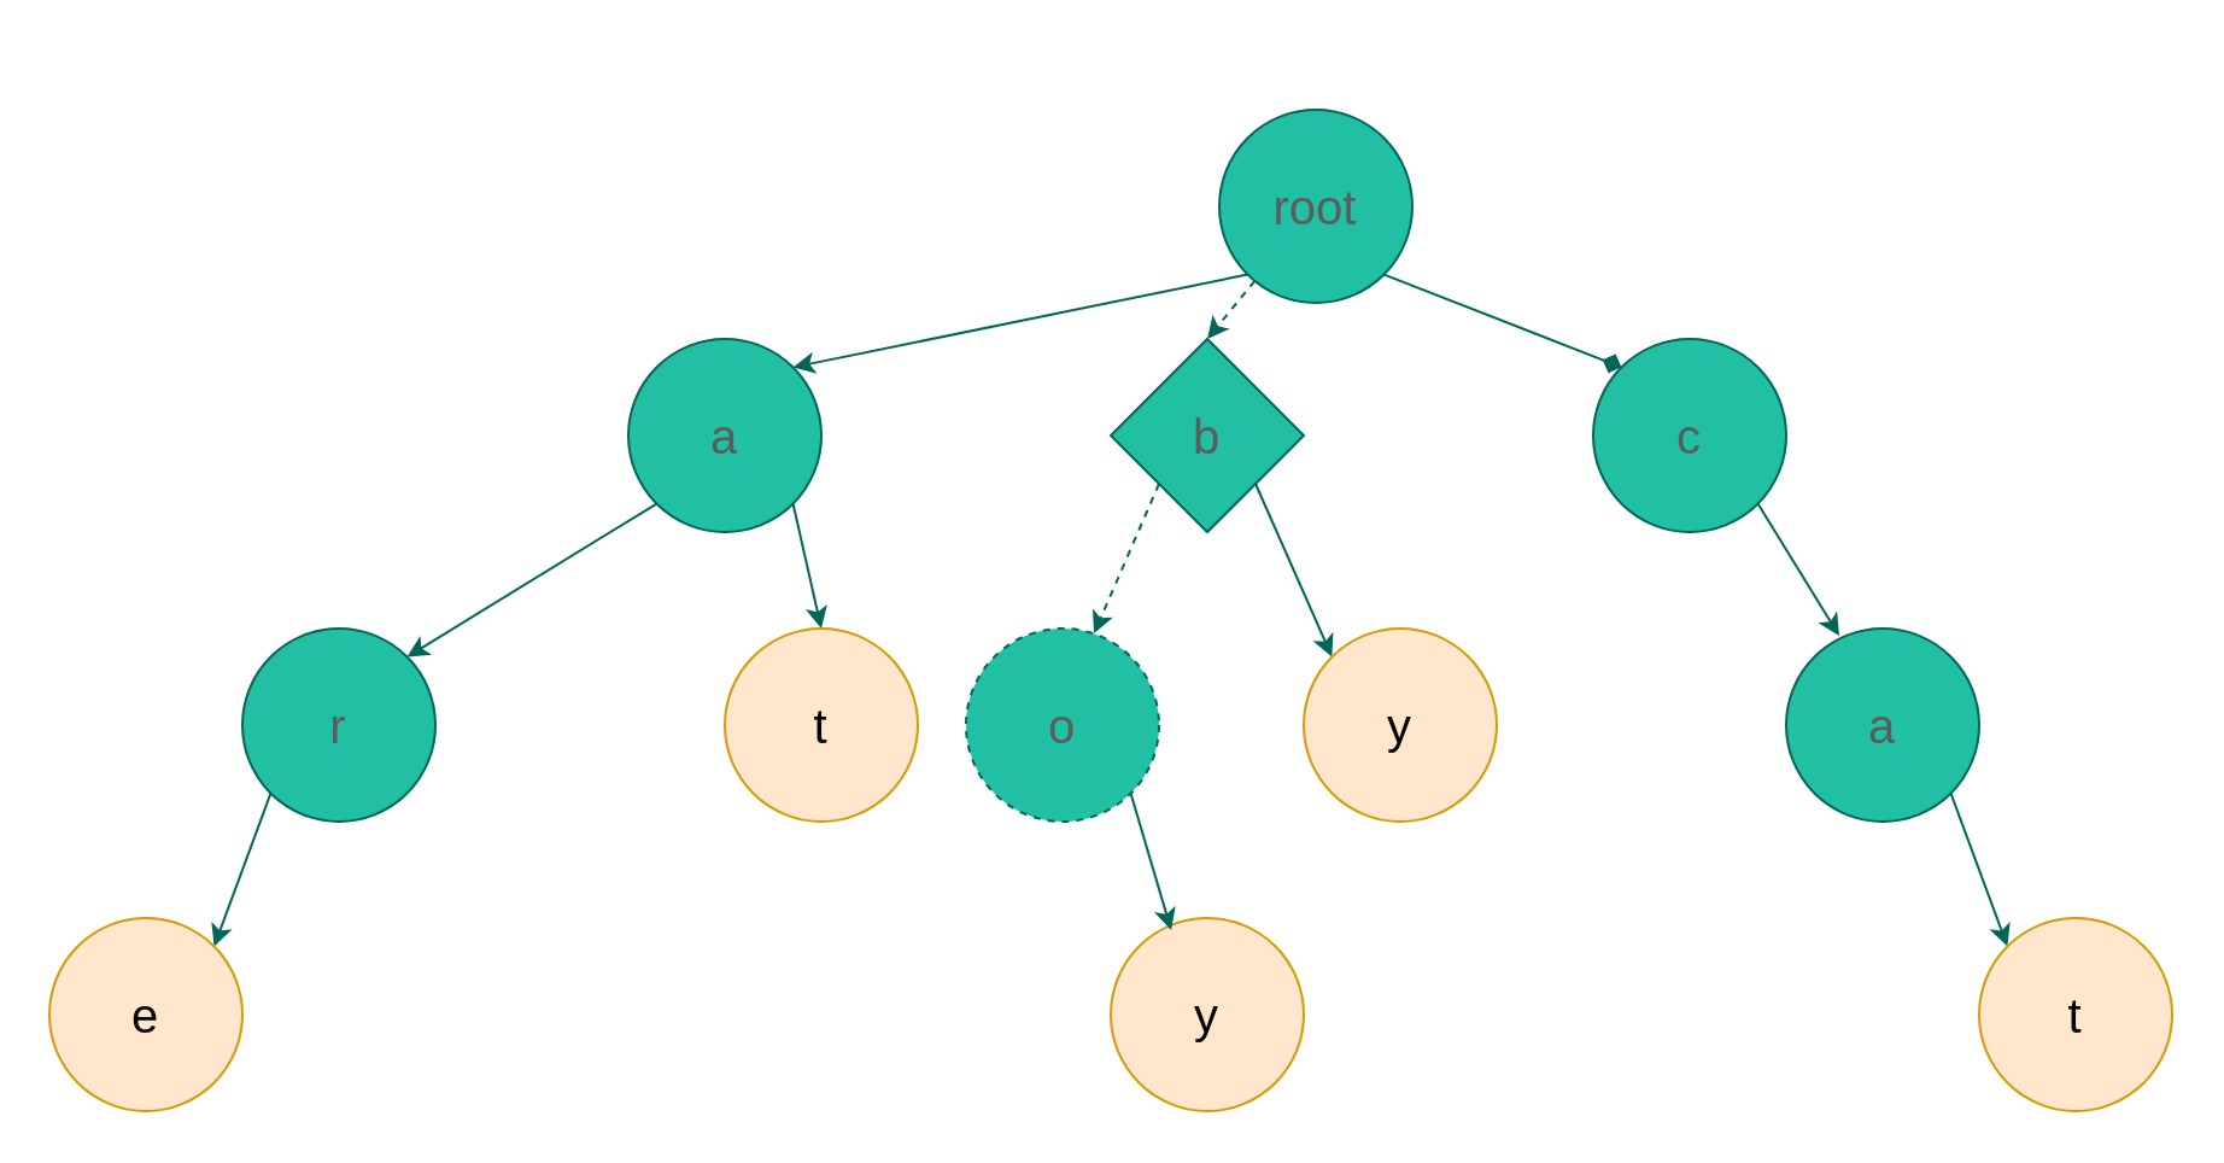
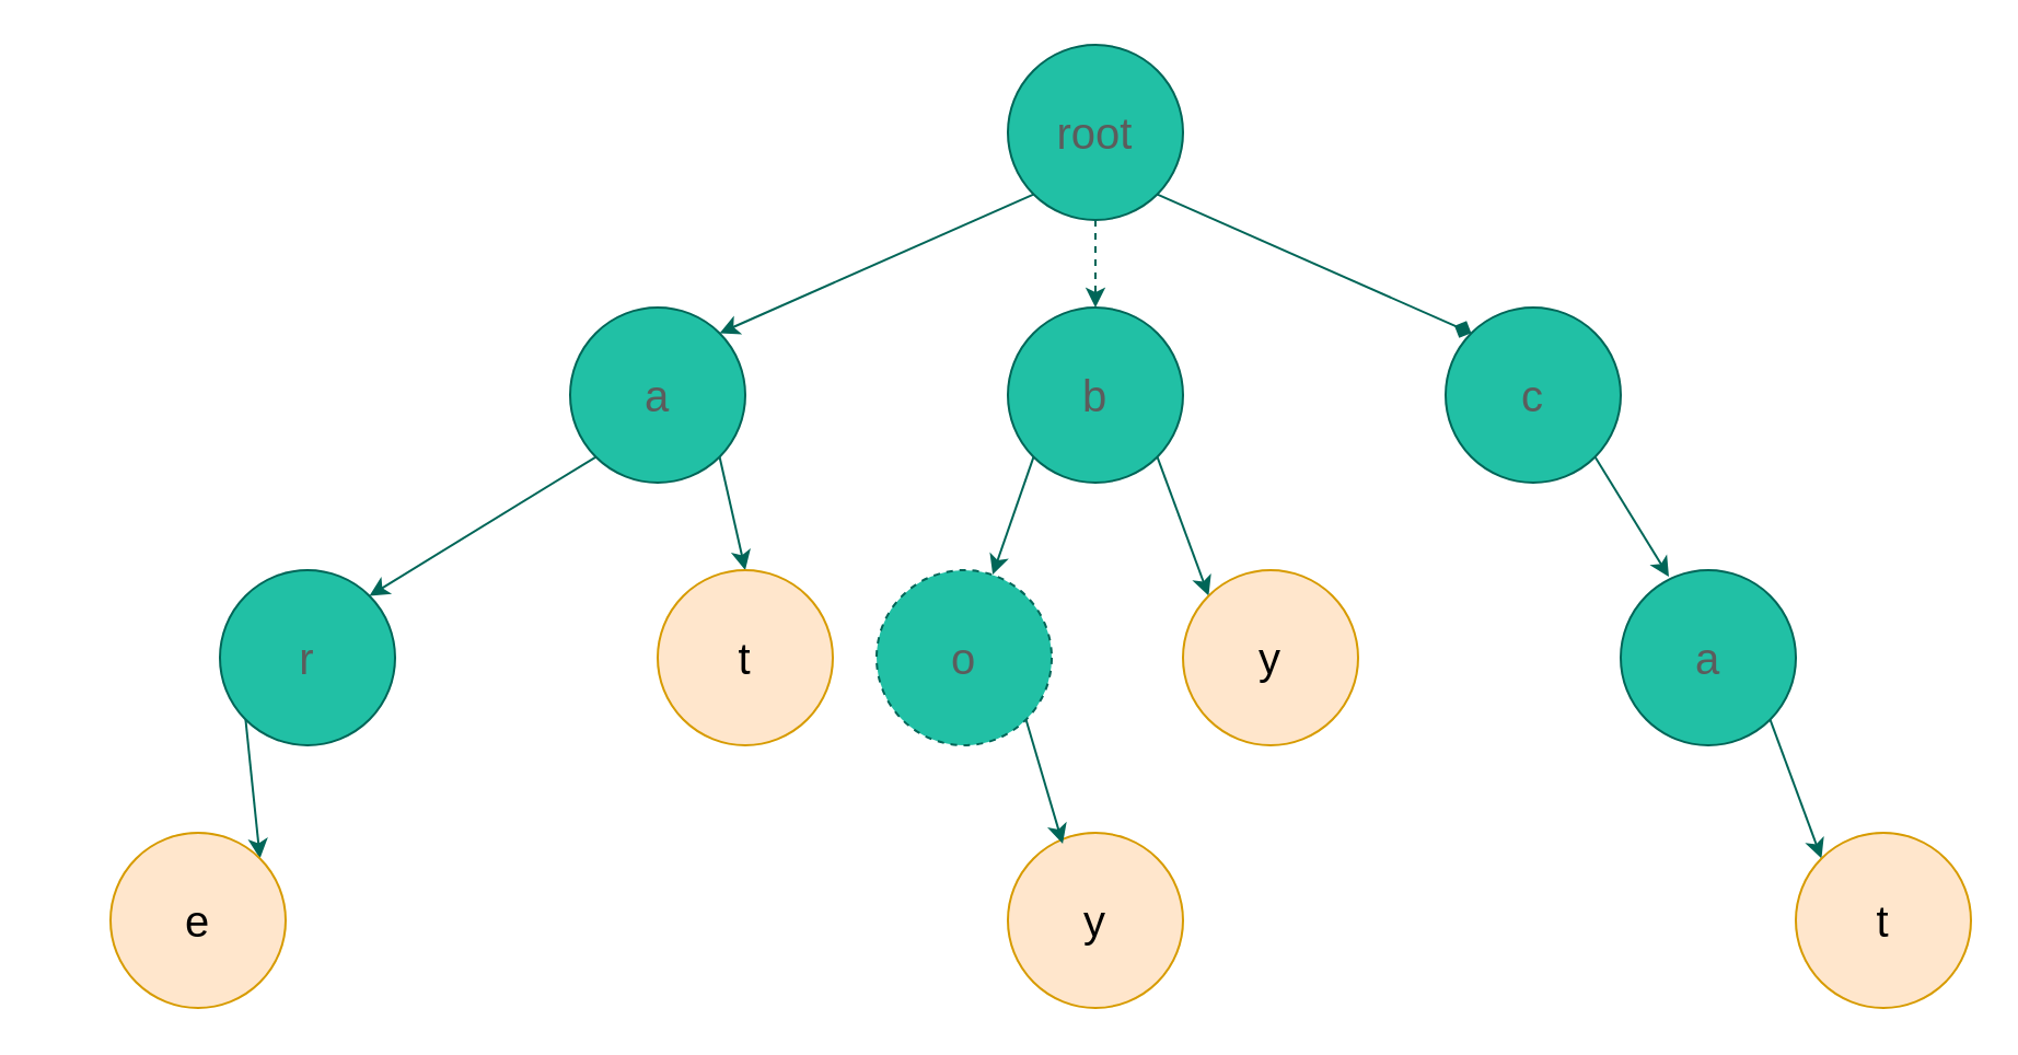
  <mxCell id="0" />
  <mxCell id="1" parent="0" />
  <mxCell id="2" style="rounded=0;orthogonalLoop=1;jettySize=auto;html=1;entryX=0.5;entryY=0;entryDx=0;entryDy=0;endArrow=classic;endFill=1;startFill=0;labelBackgroundColor=none;strokeColor=#006658;fontColor=default;dashed=1;" edge="1" parent="1" source="5" target="10"><mxGeometry relative="1" as="geometry" /></mxCell>
  <mxCell id="3" style="rounded=0;orthogonalLoop=1;jettySize=auto;html=1;exitX=0;exitY=1;exitDx=0;exitDy=0;entryX=1;entryY=0;entryDx=0;entryDy=0;endArrow=classic;endFill=1;startFill=0;labelBackgroundColor=none;strokeColor=#006658;fontColor=default;" edge="1" parent="1" source="5" target="8"><mxGeometry relative="1" as="geometry" /></mxCell>
  <mxCell id="4" style="rounded=0;orthogonalLoop=1;jettySize=auto;html=1;exitX=1;exitY=1;exitDx=0;exitDy=0;entryX=0;entryY=0;entryDx=0;entryDy=0;endArrow=diamond;endFill=1;startFill=0;labelBackgroundColor=none;strokeColor=#006658;fontColor=default;" edge="1" parent="1" source="5" target="11"><mxGeometry relative="1" as="geometry" /></mxCell>
- <mxCell id="5" value="root" style="ellipse;whiteSpace=wrap;html=1;aspect=fixed;fontSize=20;labelBackgroundColor=none;fillColor=#21C0A5;strokeColor=#006658;fontColor=#5C5C5C;" vertex="1" parent="1"><mxGeometry x="505" y="45" width="80" height="80" as="geometry" /></mxCell>
+ <mxCell id="5" value="root" style="ellipse;whiteSpace=wrap;html=1;aspect=fixed;fontSize=20;labelBackgroundColor=none;fillColor=#21C0A5;strokeColor=#006658;fontColor=#5C5C5C;" vertex="1" parent="1"><mxGeometry x="460" width="80" height="80" as="geometry" y="20" /></mxCell>
  <mxCell id="6" style="rounded=0;orthogonalLoop=1;jettySize=auto;html=1;exitX=1;exitY=1;exitDx=0;exitDy=0;entryX=0.5;entryY=0;entryDx=0;entryDy=0;endArrow=classic;endFill=1;startFill=0;labelBackgroundColor=none;strokeColor=#006658;fontColor=default;" edge="1" parent="1" source="8" target="14"><mxGeometry relative="1" as="geometry" /></mxCell>
  <mxCell id="7" style="rounded=0;orthogonalLoop=1;jettySize=auto;html=1;exitX=0;exitY=1;exitDx=0;exitDy=0;entryX=1;entryY=0;entryDx=0;entryDy=0;endArrow=classic;endFill=1;startFill=0;labelBackgroundColor=none;strokeColor=#006658;fontColor=default;" edge="1" parent="1" source="8" target="13"><mxGeometry relative="1" as="geometry" /></mxCell>
  <mxCell id="8" value="a" style="ellipse;whiteSpace=wrap;html=1;aspect=fixed;fontSize=20;labelBackgroundColor=none;fillColor=#21C0A5;strokeColor=#006658;fontColor=#5C5C5C;" vertex="1" parent="1"><mxGeometry y="140" width="80" height="80" as="geometry" x="260" /></mxCell>
  <mxCell id="9" style="rounded=0;orthogonalLoop=1;jettySize=auto;html=1;exitX=1;exitY=1;exitDx=0;exitDy=0;entryX=0;entryY=0;entryDx=0;entryDy=0;endArrow=classic;endFill=1;startFill=0;labelBackgroundColor=none;strokeColor=#006658;fontColor=default;" edge="1" parent="1" source="10" target="16"><mxGeometry relative="1" as="geometry" /></mxCell>
- <mxCell id="10" value="b" style="rhombus;whiteSpace=wrap;html=1;aspect=fixed;fontSize=20;labelBackgroundColor=none;fillColor=#21C0A5;strokeColor=#006658;fontColor=#5C5C5C;" vertex="1" parent="1"><mxGeometry x="460" y="140" width="80" height="80" as="geometry" /></mxCell>
+ <mxCell id="10" value="b" style="ellipse;whiteSpace=wrap;html=1;aspect=fixed;fontSize=20;labelBackgroundColor=none;fillColor=#21C0A5;strokeColor=#006658;fontColor=#5C5C5C;" vertex="1" parent="1"><mxGeometry x="460" y="140" width="80" height="80" as="geometry" /></mxCell>
  <mxCell id="11" value="c" style="ellipse;whiteSpace=wrap;html=1;aspect=fixed;fontSize=20;labelBackgroundColor=none;fillColor=#21C0A5;strokeColor=#006658;fontColor=#5C5C5C;" vertex="1" parent="1"><mxGeometry x="660" y="140" width="80" height="80" as="geometry" /></mxCell>
  <mxCell id="12" style="rounded=0;orthogonalLoop=1;jettySize=auto;html=1;exitX=0;exitY=1;exitDx=0;exitDy=0;entryX=1;entryY=0;entryDx=0;entryDy=0;endArrow=classic;endFill=1;startFill=0;labelBackgroundColor=none;strokeColor=#006658;fontColor=default;" edge="1" parent="1" source="13" target="19"><mxGeometry relative="1" as="geometry" /></mxCell>
  <mxCell id="13" value="r" style="ellipse;whiteSpace=wrap;html=1;aspect=fixed;fontSize=20;labelBackgroundColor=none;fillColor=#21C0A5;strokeColor=#006658;fontColor=#5C5C5C;" vertex="1" parent="1"><mxGeometry x="100" y="260" width="80" height="80" as="geometry" /></mxCell>
  <mxCell id="14" value="t" style="ellipse;whiteSpace=wrap;html=1;aspect=fixed;fontSize=20;labelBackgroundColor=none;fillColor=#ffe6cc;strokeColor=#d79b00;" vertex="1" parent="1"><mxGeometry x="300" y="260" width="80" height="80" as="geometry" /></mxCell>
  <mxCell id="15" value="o" style="ellipse;whiteSpace=wrap;html=1;aspect=fixed;fontSize=20;labelBackgroundColor=none;fillColor=#21C0A5;strokeColor=#006658;fontColor=#5C5C5C;dashed=1;" vertex="1" parent="1"><mxGeometry x="400" y="260" width="80" height="80" as="geometry" /></mxCell>
  <mxCell id="16" value="y" style="ellipse;whiteSpace=wrap;html=1;aspect=fixed;fontSize=20;labelBackgroundColor=none;fillColor=#ffe6cc;strokeColor=#d79b00;" vertex="1" parent="1"><mxGeometry x="540" y="260" width="80" height="80" as="geometry" /></mxCell>
  <mxCell id="17" style="rounded=0;orthogonalLoop=1;jettySize=auto;html=1;exitX=1;exitY=1;exitDx=0;exitDy=0;entryX=0;entryY=0;entryDx=0;entryDy=0;endArrow=classic;endFill=1;startFill=0;labelBackgroundColor=none;strokeColor=#006658;fontColor=default;" edge="1" parent="1" source="18" target="21"><mxGeometry relative="1" as="geometry" /></mxCell>
  <mxCell id="18" value="a" style="ellipse;whiteSpace=wrap;html=1;aspect=fixed;fontSize=20;labelBackgroundColor=none;fillColor=#21C0A5;strokeColor=#006658;fontColor=#5C5C5C;" vertex="1" parent="1"><mxGeometry x="740" y="260" width="80" height="80" as="geometry" /></mxCell>
- <mxCell id="19" value="e" style="ellipse;whiteSpace=wrap;html=1;aspect=fixed;fontSize=20;labelBackgroundColor=none;fillColor=#ffe6cc;strokeColor=#d79b00;" vertex="1" parent="1"><mxGeometry x="20" y="380" width="80" height="80" as="geometry" /></mxCell>
+ <mxCell id="19" value="e" style="ellipse;whiteSpace=wrap;html=1;aspect=fixed;fontSize=20;labelBackgroundColor=none;fillColor=#ffe6cc;strokeColor=#d79b00;" vertex="1" parent="1"><mxGeometry x="50" y="380" width="80" height="80" as="geometry" /></mxCell>
  <mxCell id="20" value="y" style="ellipse;whiteSpace=wrap;html=1;aspect=fixed;fontSize=20;labelBackgroundColor=none;fillColor=#ffe6cc;strokeColor=#d79b00;" vertex="1" parent="1"><mxGeometry x="460" y="380" width="80" height="80" as="geometry" /></mxCell>
  <mxCell id="21" value="t" style="ellipse;whiteSpace=wrap;html=1;aspect=fixed;fontSize=20;labelBackgroundColor=none;fillColor=#ffe6cc;strokeColor=#d79b00;" vertex="1" parent="1"><mxGeometry x="820" y="380" width="80" height="80" as="geometry" /></mxCell>
- <mxCell id="22" style="rounded=0;orthogonalLoop=1;jettySize=auto;html=1;exitX=0;exitY=1;exitDx=0;exitDy=0;entryX=0.663;entryY=0.025;entryDx=0;entryDy=0;entryPerimeter=0;endArrow=classic;endFill=1;startFill=0;labelBackgroundColor=none;strokeColor=#006658;fontColor=default;dashed=1;" edge="1" parent="1" source="10" target="15"><mxGeometry relative="1" as="geometry" /></mxCell>
+ <mxCell id="22" style="rounded=0;orthogonalLoop=1;jettySize=auto;html=1;exitX=0;exitY=1;exitDx=0;exitDy=0;entryX=0.663;entryY=0.025;entryDx=0;entryDy=0;entryPerimeter=0;endArrow=classic;endFill=1;startFill=0;labelBackgroundColor=none;strokeColor=#006658;fontColor=default;" edge="1" parent="1" source="10" target="15"><mxGeometry relative="1" as="geometry" /></mxCell>
  <mxCell id="23" style="rounded=0;orthogonalLoop=1;jettySize=auto;html=1;exitX=1;exitY=1;exitDx=0;exitDy=0;entryX=0.313;entryY=0.063;entryDx=0;entryDy=0;entryPerimeter=0;endArrow=classic;endFill=1;startFill=0;labelBackgroundColor=none;strokeColor=#006658;fontColor=default;" edge="1" parent="1" source="15" target="20"><mxGeometry relative="1" as="geometry" /></mxCell>
  <mxCell id="24" style="rounded=0;orthogonalLoop=1;jettySize=auto;html=1;exitX=1;exitY=1;exitDx=0;exitDy=0;entryX=0.275;entryY=0.038;entryDx=0;entryDy=0;entryPerimeter=0;endArrow=classic;endFill=1;startFill=0;labelBackgroundColor=none;strokeColor=#006658;fontColor=default;" edge="1" parent="1" source="11" target="18"><mxGeometry relative="1" as="geometry" /></mxCell>
